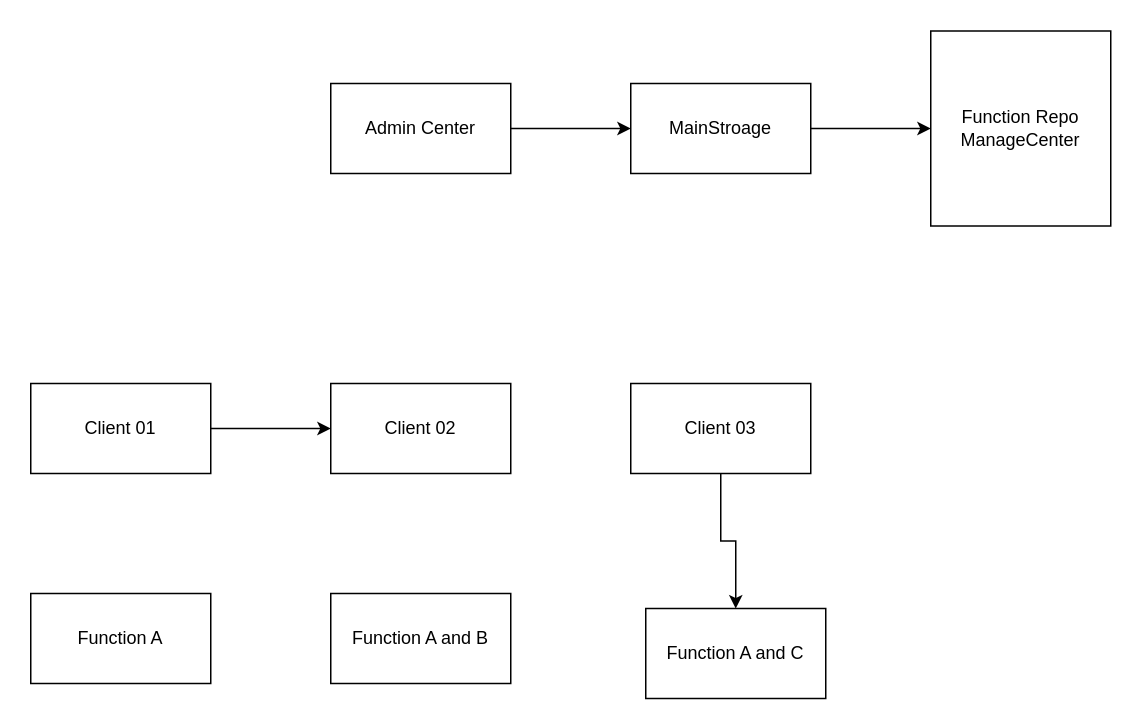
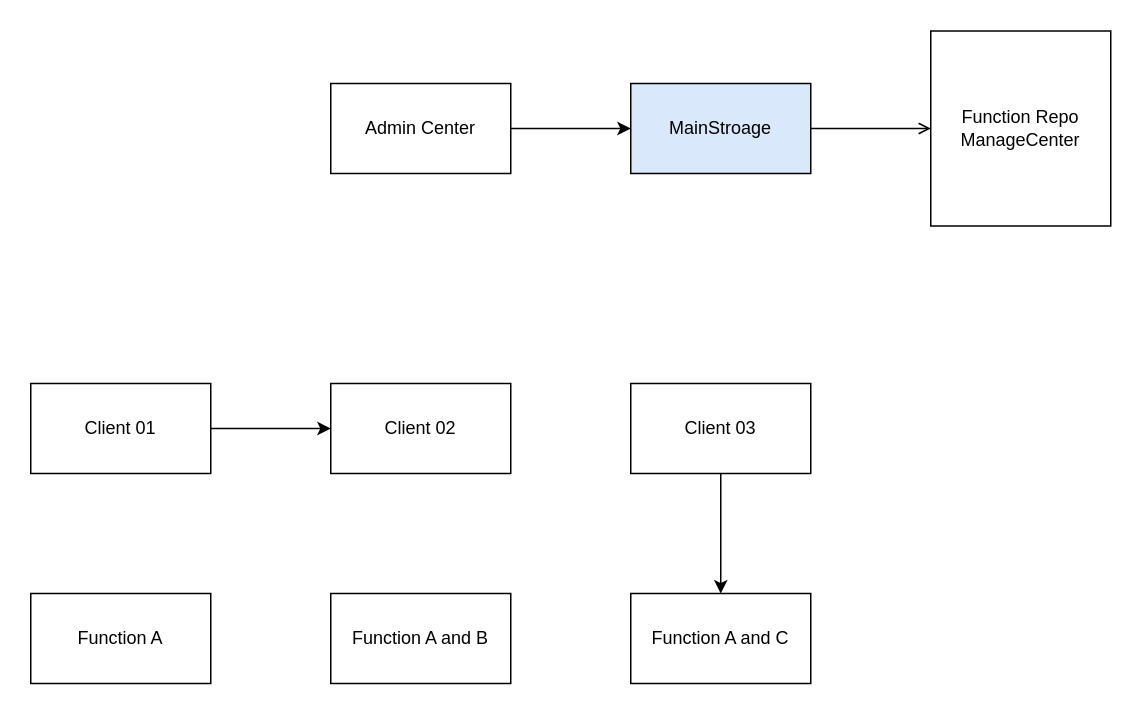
  <mxCell id="0" />
  <mxCell id="1" parent="0" />
  <mxCell id="2" value="" style="edgeStyle=orthogonalEdgeStyle;rounded=0;orthogonalLoop=1;jettySize=auto;html=1;" parent="1" source="3" target="5" edge="1"><mxGeometry relative="1" as="geometry" /></mxCell>
  <mxCell id="3" value="Client 01" style="rounded=0;whiteSpace=wrap;html=1;" parent="1" vertex="1"><mxGeometry x="20" y="255" width="120" height="60" as="geometry" /></mxCell>
  <mxCell id="4" value="Function A" style="rounded=0;whiteSpace=wrap;html=1;" parent="1" vertex="1"><mxGeometry x="20" y="395" width="120" height="60" as="geometry" /></mxCell>
  <mxCell id="5" value="Client 02" style="rounded=0;whiteSpace=wrap;html=1;" parent="1" vertex="1"><mxGeometry x="220" y="255" width="120" height="60" as="geometry" /></mxCell>
  <mxCell id="6" value="Function A and B" style="rounded=0;whiteSpace=wrap;html=1;" parent="1" vertex="1"><mxGeometry x="220" y="395" width="120" height="60" as="geometry" /></mxCell>
  <mxCell id="7" value="" style="edgeStyle=orthogonalEdgeStyle;rounded=0;orthogonalLoop=1;jettySize=auto;html=1;" parent="1" source="8" target="9" edge="1"><mxGeometry relative="1" as="geometry" /></mxCell>
  <mxCell id="8" value="Client 03" style="rounded=0;whiteSpace=wrap;html=1;" parent="1" vertex="1"><mxGeometry x="420" y="255" width="120" height="60" as="geometry" /></mxCell>
- <mxCell id="9" value="Function A and C" style="rounded=0;whiteSpace=wrap;html=1;" parent="1" vertex="1"><mxGeometry x="430" y="405" width="120" height="60" as="geometry" /></mxCell>
+ <mxCell id="9" value="Function A and C" style="rounded=0;whiteSpace=wrap;html=1;" parent="1" vertex="1"><mxGeometry x="420" y="395" width="120" height="60" as="geometry" /></mxCell>
  <mxCell id="10" value="" style="edgeStyle=orthogonalEdgeStyle;rounded=0;orthogonalLoop=1;jettySize=auto;html=1;" parent="1" source="11" target="13" edge="1"><mxGeometry relative="1" as="geometry" /></mxCell>
  <mxCell id="11" value="Admin Center" style="rounded=0;whiteSpace=wrap;html=1;" parent="1" vertex="1"><mxGeometry x="220" y="55" width="120" height="60" as="geometry" /></mxCell>
- <mxCell id="12" value="" style="edgeStyle=orthogonalEdgeStyle;rounded=0;orthogonalLoop=1;jettySize=auto;html=1;" parent="1" source="13" target="14" edge="1"><mxGeometry relative="1" as="geometry" /></mxCell>
- <mxCell id="13" value="MainStroage" style="rounded=0;whiteSpace=wrap;html=1;" parent="1" vertex="1"><mxGeometry x="420" y="55" width="120" height="60" as="geometry" /></mxCell>
+ <mxCell id="12" value="" style="edgeStyle=orthogonalEdgeStyle;rounded=0;orthogonalLoop=1;jettySize=auto;html=1;endArrow=open;" parent="1" source="13" target="14" edge="1"><mxGeometry relative="1" as="geometry" /></mxCell>
+ <mxCell id="13" value="MainStroage" style="rounded=0;whiteSpace=wrap;html=1;fillColor=#dae8fc;" parent="1" vertex="1"><mxGeometry x="420" y="55" width="120" height="60" as="geometry" /></mxCell>
  <mxCell id="14" value="Function Repo&lt;br&gt;ManageCenter" style="rounded=0;whiteSpace=wrap;html=1;" parent="1" vertex="1"><mxGeometry x="620" y="20" width="120" height="130" as="geometry" /></mxCell>
